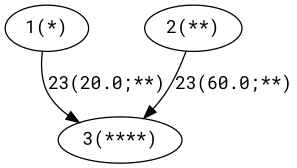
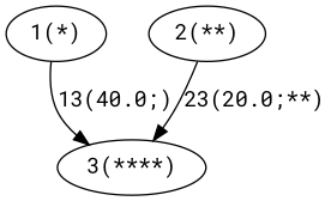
  digraph {
    fontname="Roboto Mono"
    node [fontname="Roboto Mono"]
    edge [fontname="Roboto Mono"]
    n1 [label="1(*)"]
    n2 [label="3(****)"]
    n3 [label="2(**)"]
-   n1 -> n2 [label="23(20.0;**)"]
-   n3 -> n2 [label="23(60.0;**)"]
+   n1 -> n2 [label="13(40.0;)"]
+   n3 -> n2 [label="23(20.0;**)"]
  }
